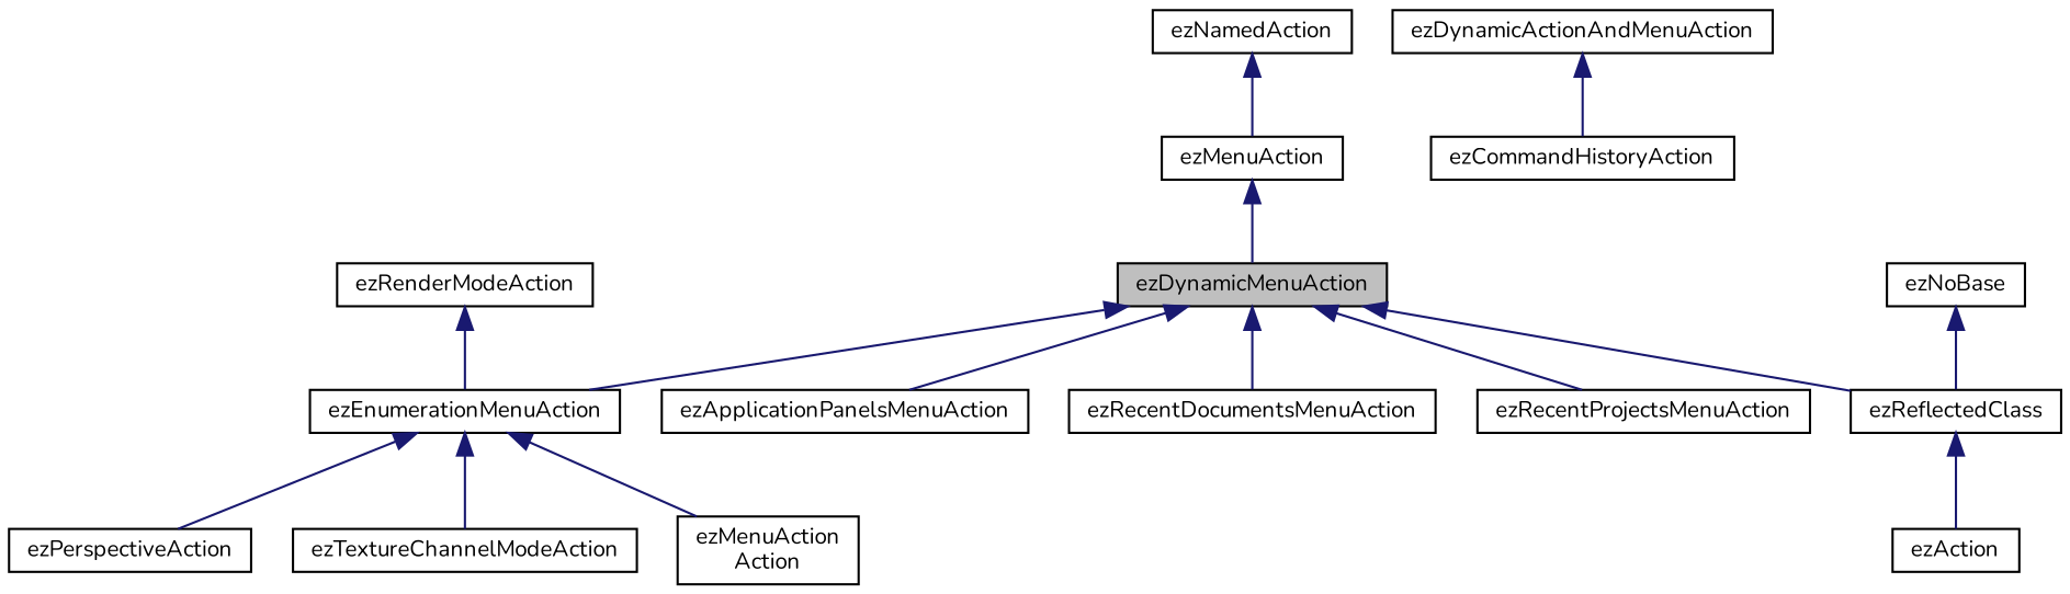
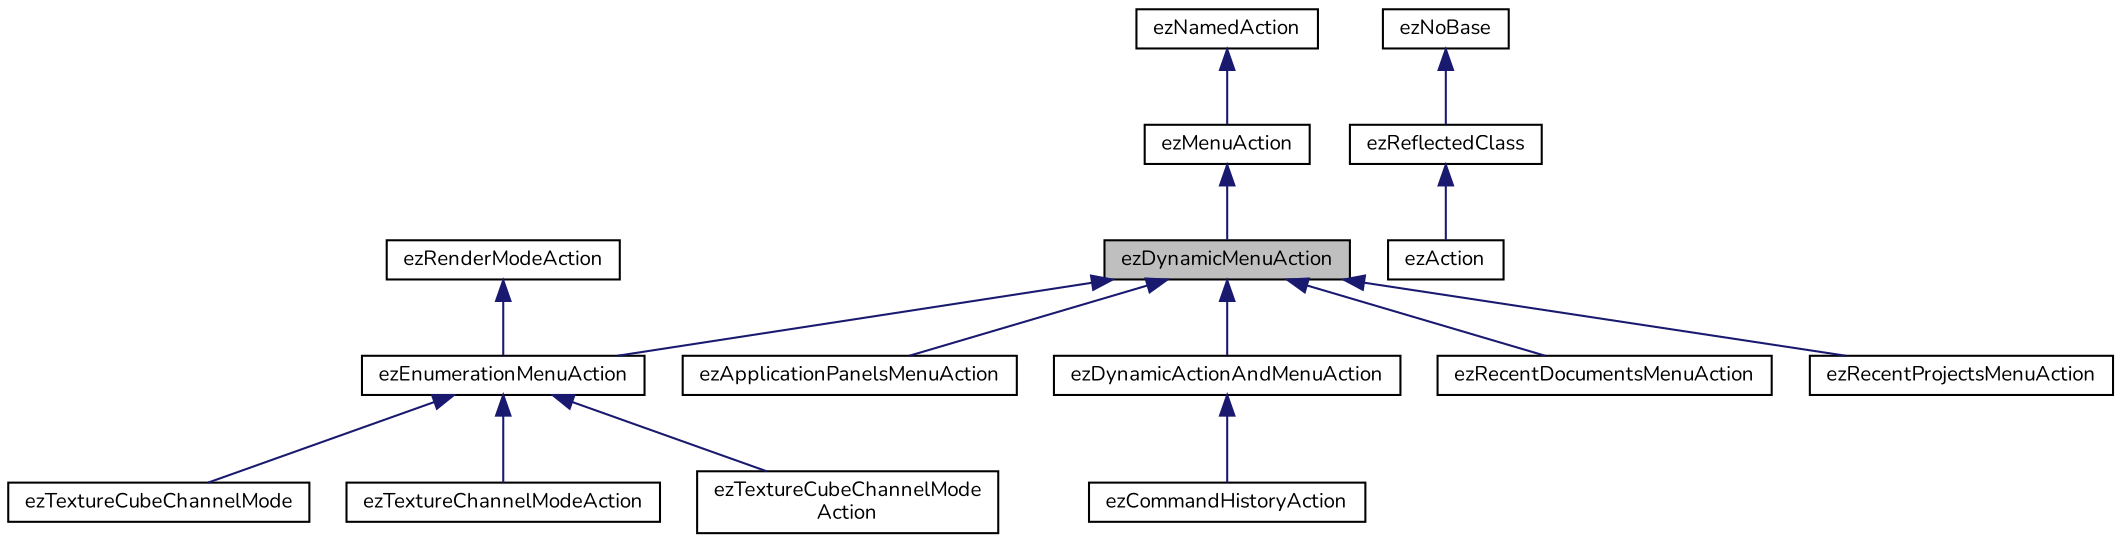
  digraph {
    fontname=Nunito
    rankdir=TB
    node [color=black fillcolor=white fontname=Nunito fontsize=10 shape=record style=filled]
    edge [color=midnightblue dir=back fontname=Nunito fontsize=10 labelfontname=Helvetica labelfontsize=10 style=solid]
    n1 [fillcolor=grey75 fontcolor=black height=0.2 label=ezDynamicMenuAction width=0.4]
    n2 [height=0.2 label=ezApplicationPanelsMenuAction width=0.4]
    n3 [height=0.2 label=ezDynamicActionAndMenuAction width=0.4]
    n4 [height=0.2 label=ezEnumerationMenuAction width=0.4]
    n5 [height=0.2 label=ezRecentDocumentsMenuAction width=0.4]
    n6 [height=0.2 label=ezRecentProjectsMenuAction width=0.4]
    n7 [height=0.2 label=ezCommandHistoryAction width=0.4]
-   n8 [height=0.2 label=ezPerspectiveAction width=0.4]
+   n8 [height=0.2 label=ezTextureCubeChannelMode width=0.4]
    n9 [height=0.2 label=ezTextureChannelModeAction width=0.4]
-   n10 [height=0.2 label="ezMenuAction\lAction" width=0.4]
+   n10 [height=0.2 label="ezTextureCubeChannelMode\lAction" width=0.4]
    n11 [height=0.2 label=ezMenuAction width=0.4]
    n12 [height=0.2 label=ezNamedAction width=0.4]
    n13 [height=0.2 label=ezAction width=0.4]
    n14 [height=0.2 label=ezReflectedClass width=0.4]
    n15 [height=0.2 label=ezNoBase width=0.4]
    n16 [height=0.2 label=ezRenderModeAction width=0.4]
    n1 -> n2
-   n1 -> n14
+   n1 -> n3
    n1 -> n4
    n1 -> n5
    n1 -> n6
    n3 -> n7
    n4 -> n8
    n4 -> n9
    n4 -> n10
    n11 -> n1
    n12 -> n11
    n14 -> n13
    n15 -> n14
    n16 -> n4
  }
